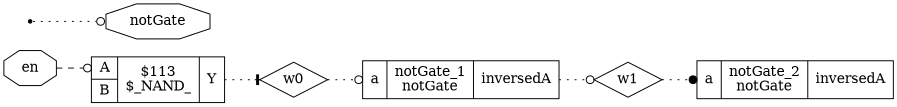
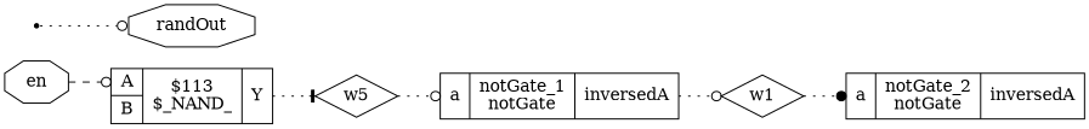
  digraph {
    rankdir=LR
    remincross=true
    node [shape=record]
    edge [arrowhead=odot color=black fontcolor=black headport=w style=dotted tailport=e]
    n1 [color=black fontcolor=black label=en shape=octagon]
    n2 [label="{{<p6> A|<p7> B}|$113\n$_NAND_|{<p8> Y}}"]
-   n3 [color=black fontcolor=black label=w0 shape=diamond]
-   n4 [color=black fontcolor=black label=notGate shape=octagon]
+   n3 [color=black fontcolor=black label=w5 shape=diamond]
+   n4 [color=black fontcolor=black label=randOut shape=octagon]
    n5 [label="{{<p10> a}|notGate_1\nnotGate|{<p11> inversedA}}"]
    n6 [color=black fontcolor=black label=w1 shape=diamond]
    n7 [label="{{<p10> a}|notGate_2\nnotGate|{<p11> inversedA}}"]
    x0 [shape=point]
    n1 -> n2 [headport="p6:w" style=dashed]
    n2 -> n3 [arrowhead=tee tailport="p8:e"]
    n3 -> n5 [headport="p10:w"]
    n5 -> n6 [tailport="p11:e"]
    n6 -> n7 [arrowhead=dot headport="p10:w"]
    x0 -> n4
  }
